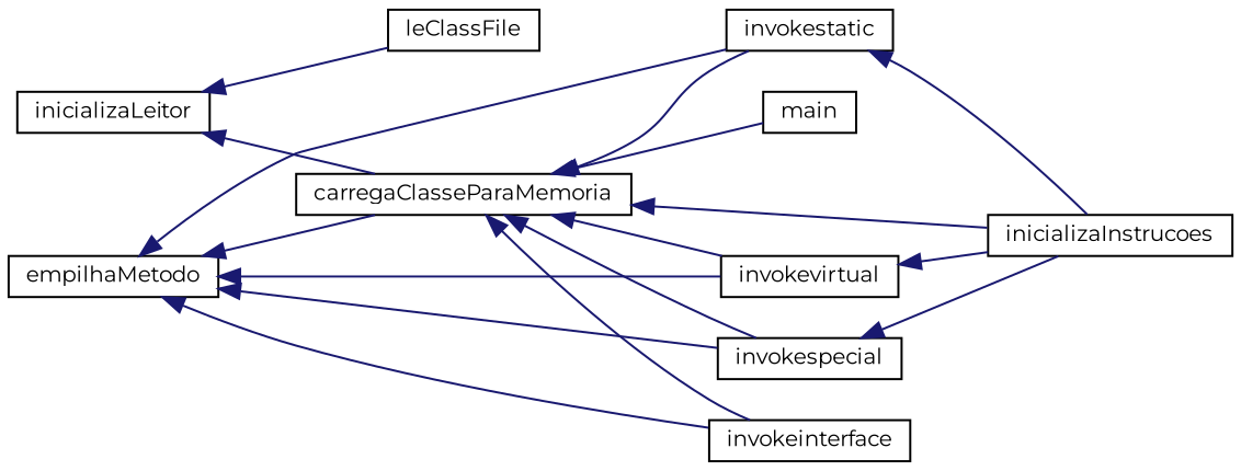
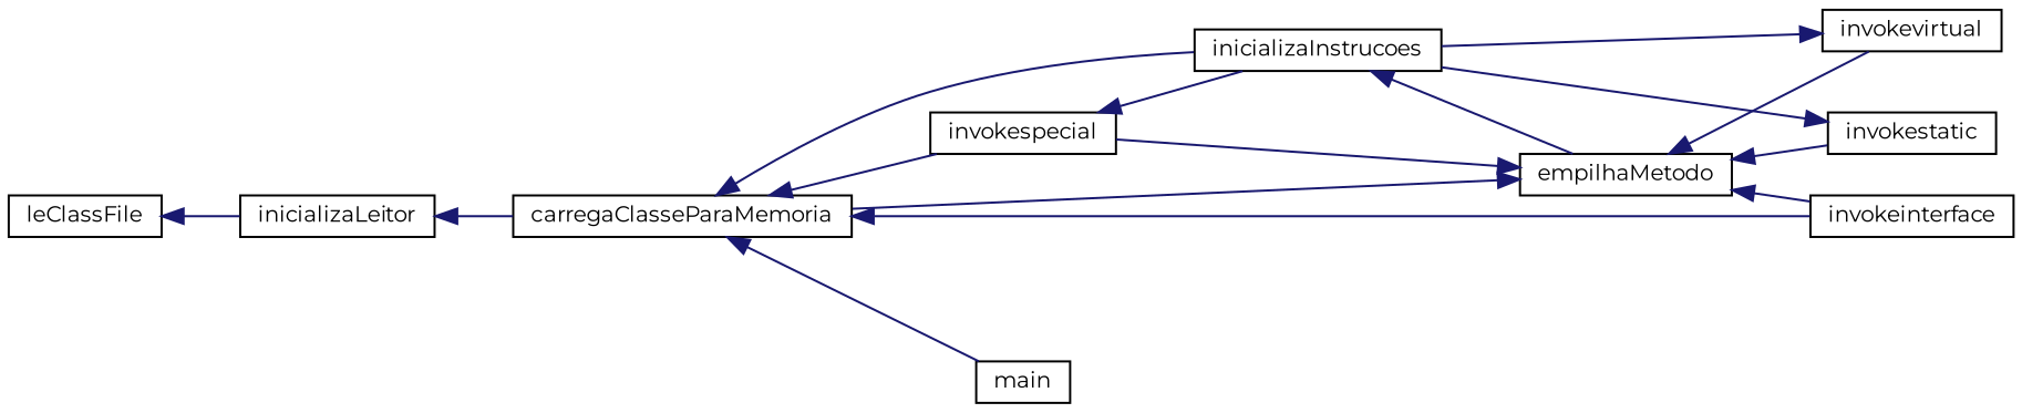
  digraph {
    fontname=Montserrat
    rankdir=LR
    node [color=black fillcolor=white fontname=Montserrat fontsize=10 shape=record style=filled]
    edge [color=midnightblue dir=back fontname=Montserrat fontsize=10 labelfontname=Helvetica labelfontsize=10 style=solid]
    n1 [height=0.2 label=leClassFile width=0.4]
    n2 [height=0.2 label=inicializaLeitor width=0.4]
    n3 [height=0.2 label=carregaClasseParaMemoria width=0.4]
    n4 [height=0.2 label=invokevirtual width=0.4]
    n5 [height=0.2 label=invokespecial width=0.4]
    n6 [height=0.2 label=invokestatic width=0.4]
    n7 [height=0.2 label=invokeinterface width=0.4]
    n8 [height=0.2 label=main width=0.4]
    n9 [height=0.2 label=inicializaInstrucoes width=0.4]
    n10 [height=0.2 label=empilhaMetodo width=0.4]
-   n2 -> n1
+   n1 -> n2
    n2 -> n3
-   n3 -> n4
    n3 -> n5
-   n3 -> n6
    n3 -> n7
    n3 -> n8
    n3 -> n9
    n4 -> n9
    n5 -> n9
    n6 -> n9
+   n9 -> n10
    n10 -> n3
    n10 -> n4
    n10 -> n5
    n10 -> n6
    n10 -> n7
  }
